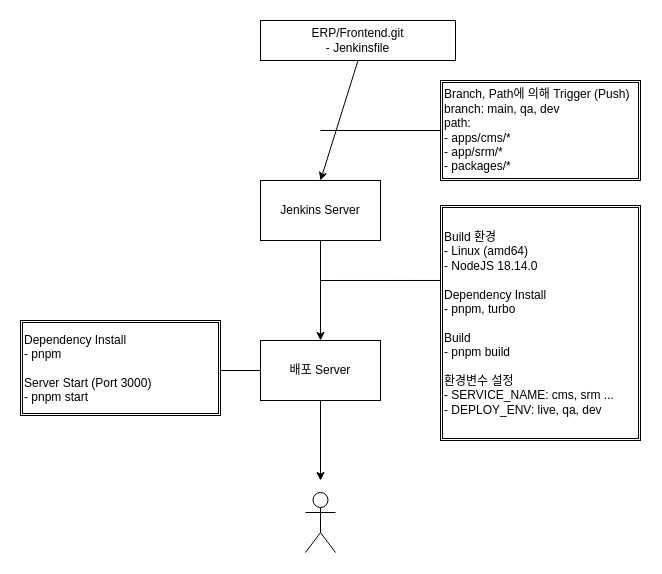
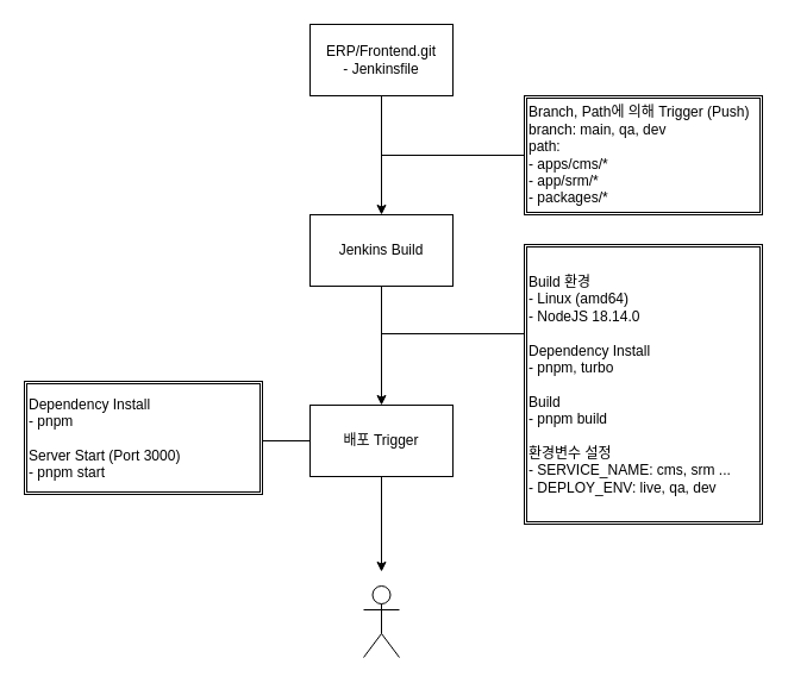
  <mxCell id="0" />
  <mxCell id="1" parent="0" />
- <mxCell id="2" value="ERP/Frontend.git&lt;br&gt;- Jenkinsfile" style="rounded=0;whiteSpace=wrap;html=1;" vertex="1" parent="1"><mxGeometry x="260" y="20" width="195" height="40" as="geometry" /></mxCell>
+ <mxCell id="2" value="ERP/Frontend.git&lt;br&gt;- Jenkinsfile" style="rounded=0;whiteSpace=wrap;html=1;" vertex="1" parent="1"><mxGeometry x="260" y="20" width="120" height="60" as="geometry" /></mxCell>
  <mxCell id="3" value="" style="endArrow=classic;html=1;rounded=0;exitX=0.5;exitY=1;exitDx=0;exitDy=0;" edge="1" parent="1" source="2"><mxGeometry width="50" height="50" relative="1" as="geometry"><mxPoint x="300" y="100" as="sourcePoint" /><mxPoint x="320" y="180" as="targetPoint" /></mxGeometry></mxCell>
  <mxCell id="4" value="Branch, Path에 의해 Trigger (Push)&lt;br&gt;branch: main, qa, dev&lt;br&gt;path:&amp;nbsp;&lt;br&gt;- apps/cms/*&lt;br&gt;- app/srm/*&lt;br&gt;- packages/*" style="shape=ext;double=1;rounded=0;whiteSpace=wrap;html=1;align=left;" vertex="1" parent="1"><mxGeometry x="440" y="80" width="200" height="100" as="geometry" /></mxCell>
- <mxCell id="5" value="Jenkins Server" style="rounded=0;whiteSpace=wrap;html=1;" vertex="1" parent="1"><mxGeometry x="260" y="180" width="120" height="60" as="geometry" /></mxCell>
+ <mxCell id="5" value="Jenkins Build" style="rounded=0;whiteSpace=wrap;html=1;" vertex="1" parent="1"><mxGeometry x="260" y="180" width="120" height="60" as="geometry" /></mxCell>
  <mxCell id="6" value="" style="endArrow=none;html=1;rounded=0;entryX=0;entryY=0.5;entryDx=0;entryDy=0;" edge="1" parent="1" target="4"><mxGeometry width="50" height="50" relative="1" as="geometry"><mxPoint x="320" y="130" as="sourcePoint" /><mxPoint x="410" y="100" as="targetPoint" /></mxGeometry></mxCell>
  <mxCell id="7" value="" style="endArrow=classic;html=1;rounded=0;exitX=0.5;exitY=1;exitDx=0;exitDy=0;" edge="1" parent="1" source="5"><mxGeometry width="50" height="50" relative="1" as="geometry"><mxPoint x="290" y="350" as="sourcePoint" /><mxPoint x="320" y="340" as="targetPoint" /></mxGeometry></mxCell>
  <mxCell id="8" value="Build 환경&lt;br&gt;- Linux (amd64) &lt;br&gt;- NodeJS 18.14.0&lt;br&gt;&lt;br&gt;Dependency Install&lt;br&gt;- pnpm, turbo&lt;br&gt;&lt;br&gt;Build&lt;br&gt;- pnpm build&lt;br&gt;&lt;br&gt;환경변수 설정&lt;br&gt;- SERVICE_NAME: cms, srm ...&lt;br&gt;- DEPLOY_ENV: live, qa, dev" style="shape=ext;double=1;rounded=0;whiteSpace=wrap;html=1;align=left;" vertex="1" parent="1"><mxGeometry x="440" y="205" width="200" height="235" as="geometry" /></mxCell>
  <mxCell id="9" value="" style="endArrow=none;html=1;rounded=0;entryX=0;entryY=0.319;entryDx=0;entryDy=0;entryPerimeter=0;" edge="1" parent="1" target="8"><mxGeometry width="50" height="50" relative="1" as="geometry"><mxPoint x="320" y="280" as="sourcePoint" /><mxPoint x="410" y="250" as="targetPoint" /></mxGeometry></mxCell>
- <mxCell id="10" value="배포 Server" style="rounded=0;whiteSpace=wrap;html=1;" vertex="1" parent="1"><mxGeometry x="260" y="340" width="120" height="60" as="geometry" /></mxCell>
+ <mxCell id="10" value="배포 Trigger" style="rounded=0;whiteSpace=wrap;html=1;" vertex="1" parent="1"><mxGeometry x="260" y="340" width="120" height="60" as="geometry" /></mxCell>
  <mxCell id="11" value="" style="endArrow=classic;html=1;rounded=0;" edge="1" parent="1"><mxGeometry width="50" height="50" relative="1" as="geometry"><mxPoint x="320" y="400" as="sourcePoint" /><mxPoint x="320" y="480" as="targetPoint" /></mxGeometry></mxCell>
  <mxCell id="12" value="" style="shape=umlActor;verticalLabelPosition=bottom;verticalAlign=top;html=1;outlineConnect=0;" vertex="1" parent="1"><mxGeometry x="305" y="492" width="30" height="60" as="geometry" /></mxCell>
  <mxCell id="13" value="" style="endArrow=none;html=1;rounded=0;" edge="1" parent="1"><mxGeometry width="50" height="50" relative="1" as="geometry"><mxPoint x="220" y="370" as="sourcePoint" /><mxPoint x="260" y="370" as="targetPoint" /></mxGeometry></mxCell>
  <mxCell id="14" value="Dependency Install&lt;br&gt;- pnpm&lt;br&gt;&lt;br&gt;Server Start (Port 3000)&lt;br&gt;- pnpm start" style="shape=ext;double=1;rounded=0;whiteSpace=wrap;html=1;align=left;" vertex="1" parent="1"><mxGeometry x="20" y="320" width="200" height="95" as="geometry" /></mxCell>
